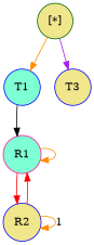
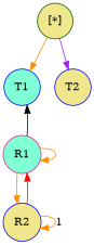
  digraph {
    node [color=blue fillcolor=khaki shape=circle style=filled]
    edge [color=darkorange]
    T1 [fillcolor=aquamarine]
    R1 [color=deeppink fillcolor=aquamarine]
    R2
    "[*]" [color=darkgreen]
-   T2 [label=T3]
-   T1 -> R1 [color=black]
+   T2
+   R1 -> T1 [color=black]
    R1 -> R1
-   R1 -> R2 [color=red]
+   R1 -> R2
    R2 -> R1 [color=red]
    R2 -> R2 [label=1]
    "[*]" -> T1
    "[*]" -> T2 [color=purple]
  }
